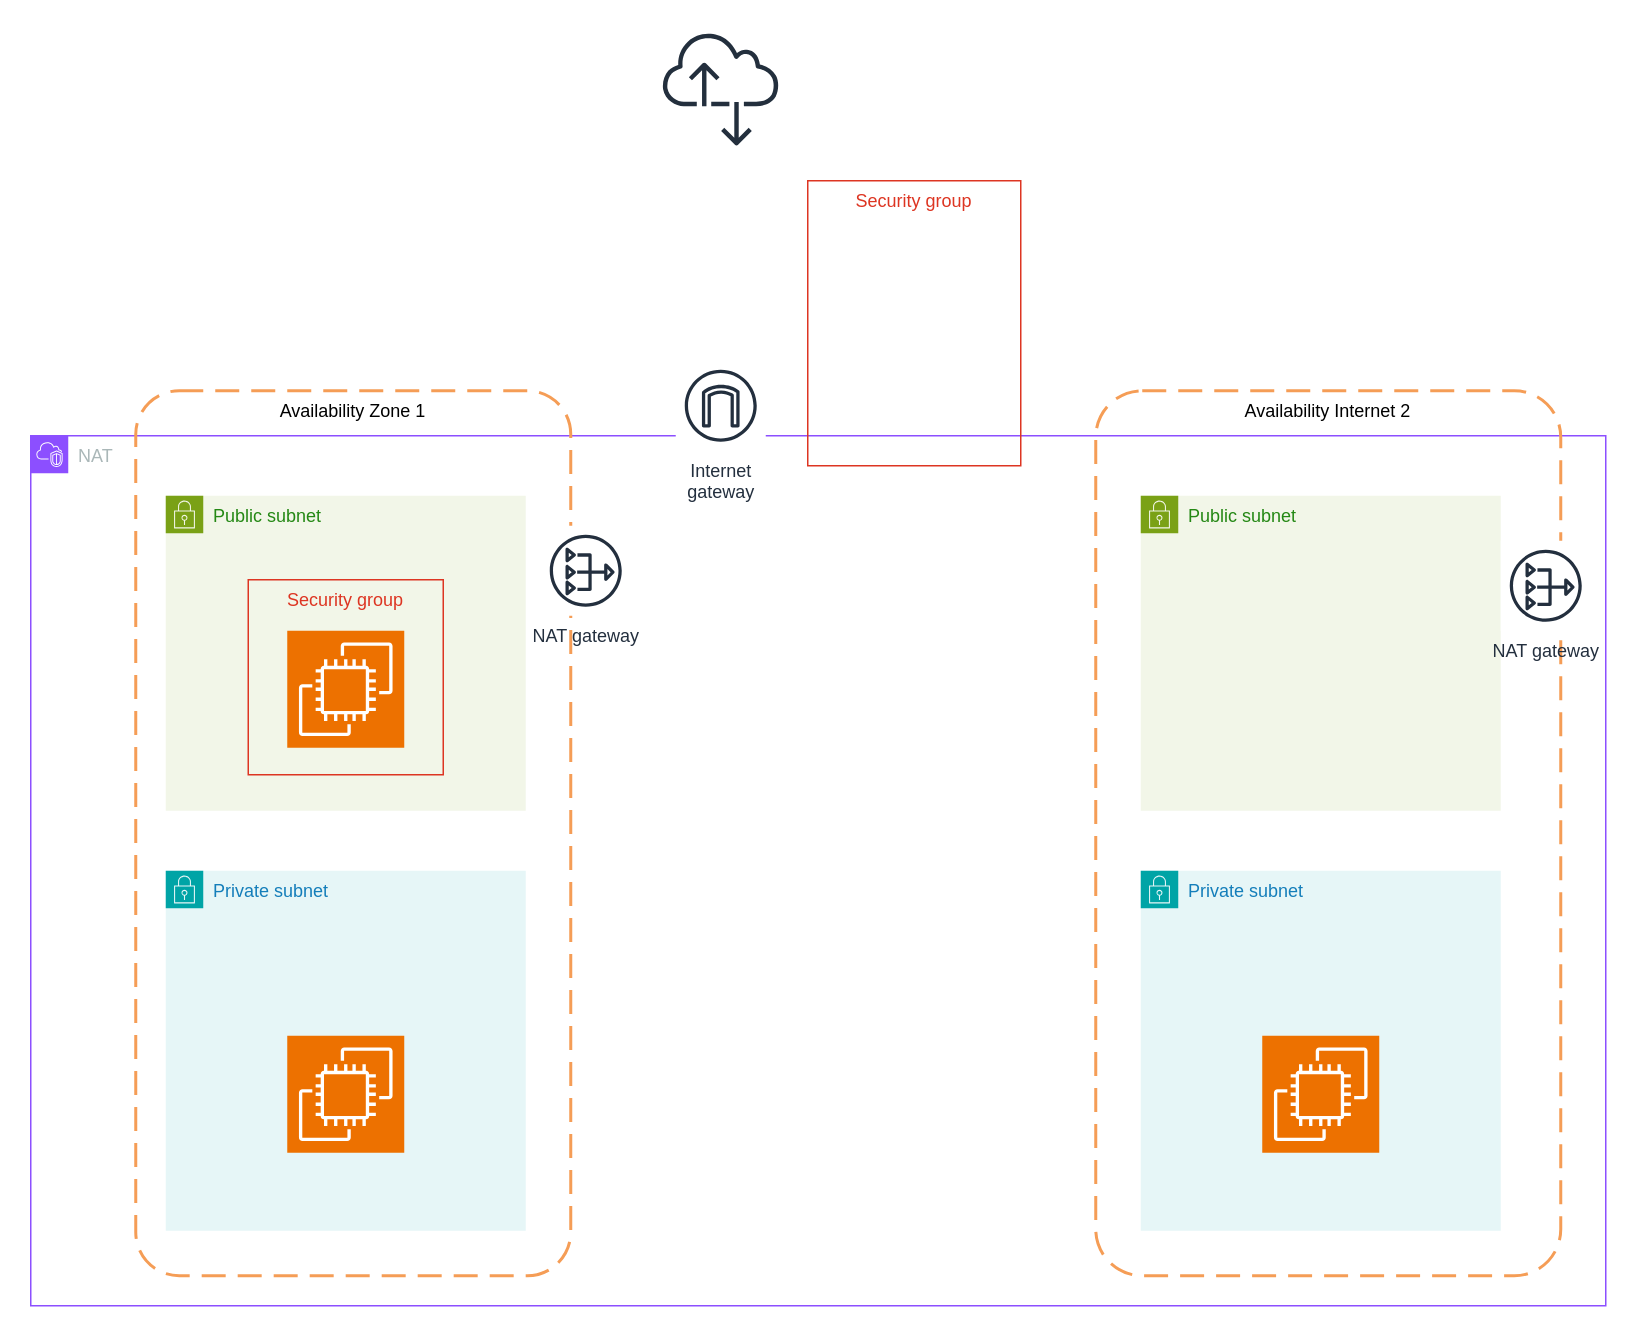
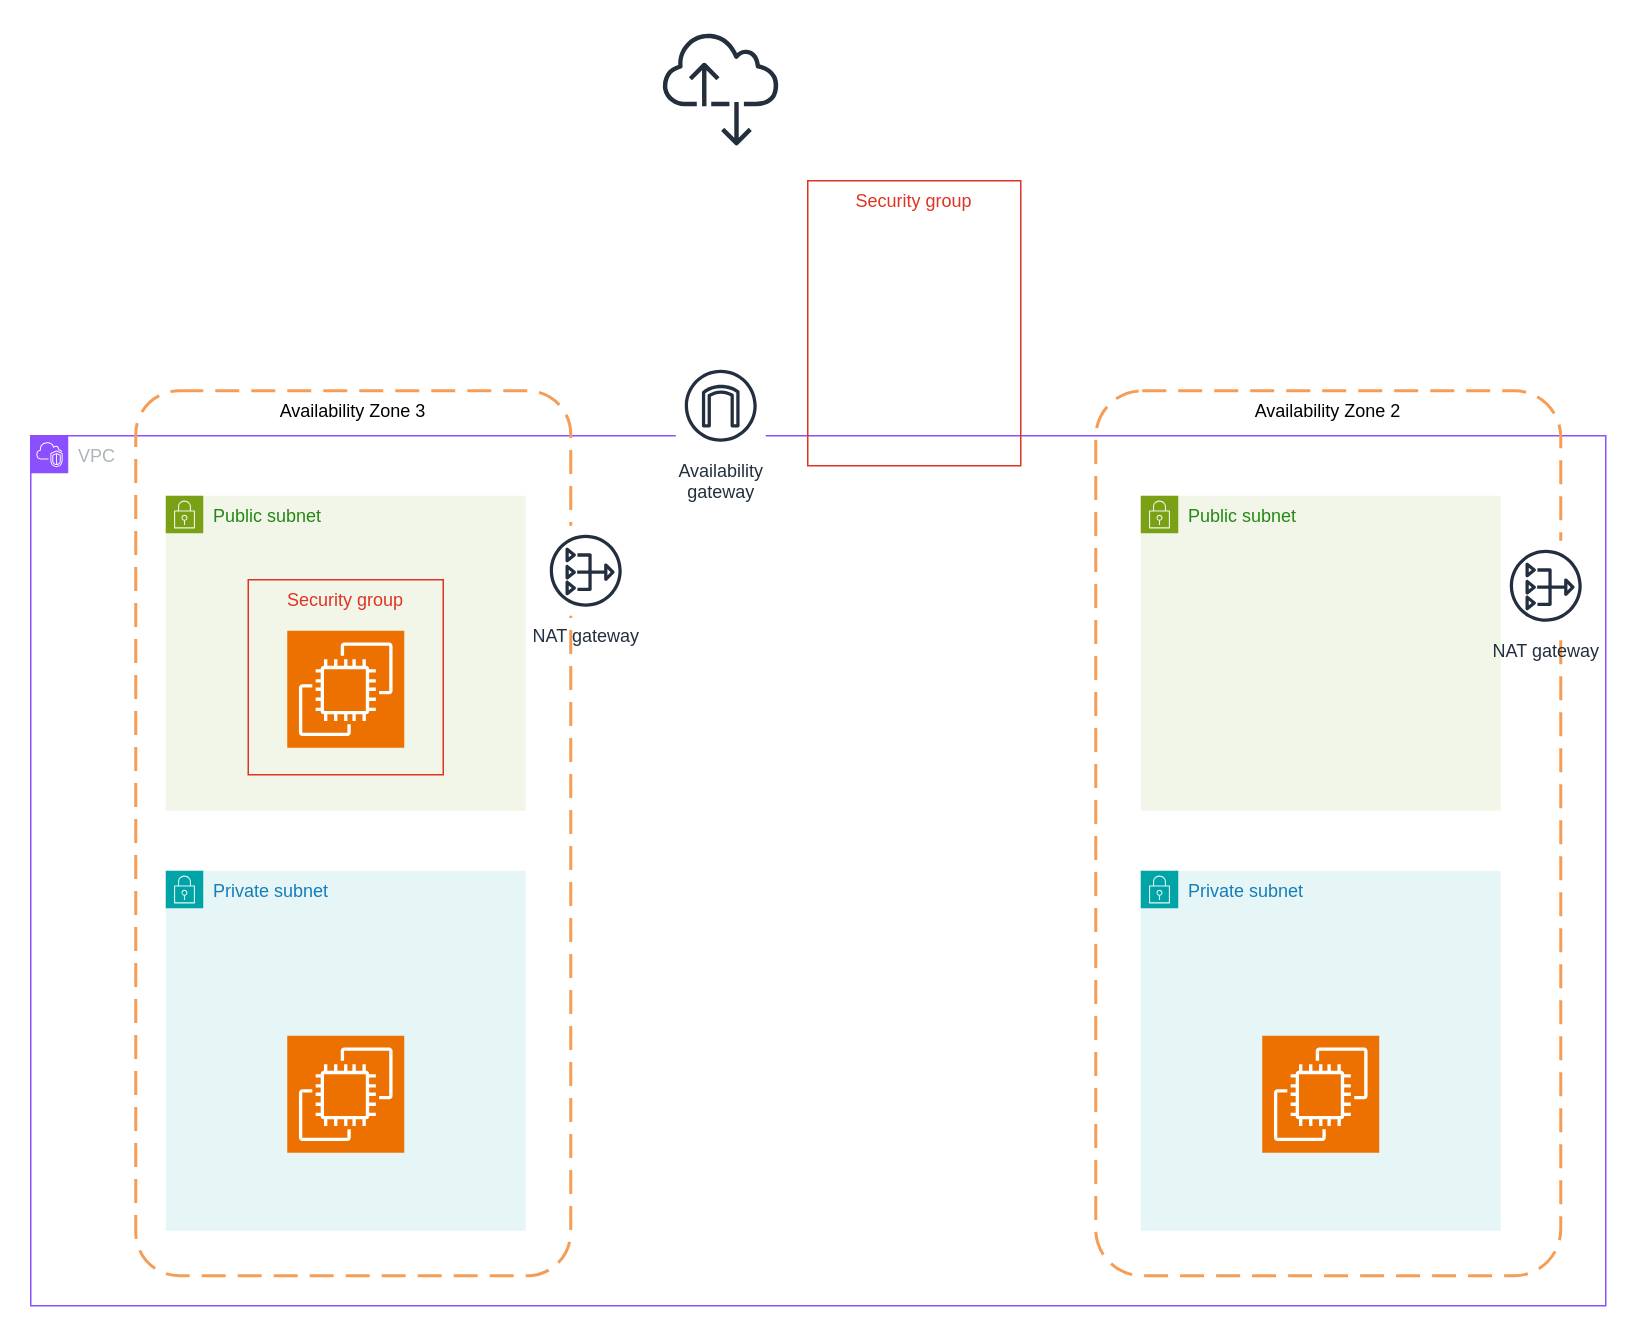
  <mxCell id="0" />
  <mxCell id="1" parent="0" />
  <mxCell id="2" value="" style="sketch=0;outlineConnect=0;fontColor=#232F3E;gradientColor=none;fillColor=#232F3D;strokeColor=none;dashed=0;verticalLabelPosition=bottom;verticalAlign=top;align=center;html=1;fontSize=12;fontStyle=0;aspect=fixed;pointerEvents=1;shape=mxgraph.aws4.internet_alt2;" parent="1" vertex="1"><mxGeometry x="441" y="20" width="78" height="78" as="geometry" /></mxCell>
- <mxCell id="3" value="NAT" style="points=[[0,0],[0.25,0],[0.5,0],[0.75,0],[1,0],[1,0.25],[1,0.5],[1,0.75],[1,1],[0.75,1],[0.5,1],[0.25,1],[0,1],[0,0.75],[0,0.5],[0,0.25]];outlineConnect=0;gradientColor=none;html=1;whiteSpace=wrap;fontSize=12;fontStyle=0;container=1;pointerEvents=0;collapsible=0;recursiveResize=0;shape=mxgraph.aws4.group;grIcon=mxgraph.aws4.group_vpc2;strokeColor=#8C4FFF;fillColor=none;verticalAlign=top;align=left;spacingLeft=30;fontColor=#AAB7B8;dashed=0;" vertex="1" parent="1"><mxGeometry x="20" y="290" width="1050" height="580" as="geometry" /></mxCell>
- <mxCell id="4" value="Availability Internet 2" style="rounded=1;arcSize=10;dashed=1;strokeColor=#F59D56;fillColor=none;gradientColor=none;dashPattern=8 4;strokeWidth=2;verticalAlign=top;align=center;" vertex="1" parent="3"><mxGeometry x="710" y="-30" width="310" height="590" as="geometry" /></mxCell>
- <mxCell id="5" value="Availability Zone 1" style="rounded=1;arcSize=10;dashed=1;strokeColor=#F59D56;fillColor=none;gradientColor=none;dashPattern=8 4;strokeWidth=2;verticalAlign=top;" vertex="1" parent="3"><mxGeometry x="70" y="-30" width="290" height="590" as="geometry" /></mxCell>
+ <mxCell id="3" value="VPC" style="points=[[0,0],[0.25,0],[0.5,0],[0.75,0],[1,0],[1,0.25],[1,0.5],[1,0.75],[1,1],[0.75,1],[0.5,1],[0.25,1],[0,1],[0,0.75],[0,0.5],[0,0.25]];outlineConnect=0;gradientColor=none;html=1;whiteSpace=wrap;fontSize=12;fontStyle=0;container=1;pointerEvents=0;collapsible=0;recursiveResize=0;shape=mxgraph.aws4.group;grIcon=mxgraph.aws4.group_vpc2;strokeColor=#8C4FFF;fillColor=none;verticalAlign=top;align=left;spacingLeft=30;fontColor=#AAB7B8;dashed=0;" vertex="1" parent="1"><mxGeometry x="20" y="290" width="1050" height="580" as="geometry" /></mxCell>
+ <mxCell id="4" value="Availability Zone 2" style="rounded=1;arcSize=10;dashed=1;strokeColor=#F59D56;fillColor=none;gradientColor=none;dashPattern=8 4;strokeWidth=2;verticalAlign=top;align=center;" vertex="1" parent="3"><mxGeometry x="710" y="-30" width="310" height="590" as="geometry" /></mxCell>
+ <mxCell id="5" value="Availability Zone 3" style="rounded=1;arcSize=10;dashed=1;strokeColor=#F59D56;fillColor=none;gradientColor=none;dashPattern=8 4;strokeWidth=2;verticalAlign=top;" vertex="1" parent="3"><mxGeometry x="70" y="-30" width="290" height="590" as="geometry" /></mxCell>
  <mxCell id="6" value="Public subnet" style="points=[[0,0],[0.25,0],[0.5,0],[0.75,0],[1,0],[1,0.25],[1,0.5],[1,0.75],[1,1],[0.75,1],[0.5,1],[0.25,1],[0,1],[0,0.75],[0,0.5],[0,0.25]];outlineConnect=0;gradientColor=none;html=1;whiteSpace=wrap;fontSize=12;fontStyle=0;container=1;pointerEvents=0;collapsible=0;recursiveResize=0;shape=mxgraph.aws4.group;grIcon=mxgraph.aws4.group_security_group;grStroke=0;strokeColor=#7AA116;fillColor=#F2F6E8;verticalAlign=top;align=left;spacingLeft=30;fontColor=#248814;dashed=0;" vertex="1" parent="3"><mxGeometry x="90" y="40" width="240" height="210" as="geometry" /></mxCell>
  <mxCell id="7" value="Public subnet" style="points=[[0,0],[0.25,0],[0.5,0],[0.75,0],[1,0],[1,0.25],[1,0.5],[1,0.75],[1,1],[0.75,1],[0.5,1],[0.25,1],[0,1],[0,0.75],[0,0.5],[0,0.25]];outlineConnect=0;gradientColor=none;html=1;whiteSpace=wrap;fontSize=12;fontStyle=0;container=1;pointerEvents=0;collapsible=0;recursiveResize=0;shape=mxgraph.aws4.group;grIcon=mxgraph.aws4.group_security_group;grStroke=0;strokeColor=#7AA116;fillColor=#F2F6E8;verticalAlign=top;align=left;spacingLeft=30;fontColor=#248814;dashed=0;" vertex="1" parent="3"><mxGeometry x="740" y="40" width="240" height="210" as="geometry" /></mxCell>
  <mxCell id="8" value="Private subnet" style="points=[[0,0],[0.25,0],[0.5,0],[0.75,0],[1,0],[1,0.25],[1,0.5],[1,0.75],[1,1],[0.75,1],[0.5,1],[0.25,1],[0,1],[0,0.75],[0,0.5],[0,0.25]];outlineConnect=0;gradientColor=none;html=1;whiteSpace=wrap;fontSize=12;fontStyle=0;container=1;pointerEvents=0;collapsible=0;recursiveResize=0;shape=mxgraph.aws4.group;grIcon=mxgraph.aws4.group_security_group;grStroke=0;strokeColor=#00A4A6;fillColor=#E6F6F7;verticalAlign=top;align=left;spacingLeft=30;fontColor=#147EBA;dashed=0;" vertex="1" parent="3"><mxGeometry x="90" y="290" width="240" height="240" as="geometry" /></mxCell>
  <mxCell id="9" value="Private subnet" style="points=[[0,0],[0.25,0],[0.5,0],[0.75,0],[1,0],[1,0.25],[1,0.5],[1,0.75],[1,1],[0.75,1],[0.5,1],[0.25,1],[0,1],[0,0.75],[0,0.5],[0,0.25]];outlineConnect=0;gradientColor=none;html=1;whiteSpace=wrap;fontSize=12;fontStyle=0;container=1;pointerEvents=0;collapsible=0;recursiveResize=0;shape=mxgraph.aws4.group;grIcon=mxgraph.aws4.group_security_group;grStroke=0;strokeColor=#00A4A6;fillColor=#E6F6F7;verticalAlign=top;align=left;spacingLeft=30;fontColor=#147EBA;dashed=0;" vertex="1" parent="3"><mxGeometry x="740" y="290" width="240" height="240" as="geometry" /></mxCell>
  <mxCell id="10" value="" style="sketch=0;points=[[0,0,0],[0.25,0,0],[0.5,0,0],[0.75,0,0],[1,0,0],[0,1,0],[0.25,1,0],[0.5,1,0],[0.75,1,0],[1,1,0],[0,0.25,0],[0,0.5,0],[0,0.75,0],[1,0.25,0],[1,0.5,0],[1,0.75,0]];outlineConnect=0;fontColor=#232F3E;fillColor=#ED7100;strokeColor=#ffffff;dashed=0;verticalLabelPosition=bottom;verticalAlign=top;align=center;html=1;fontSize=12;fontStyle=0;aspect=fixed;shape=mxgraph.aws4.resourceIcon;resIcon=mxgraph.aws4.ec2;" vertex="1" parent="9"><mxGeometry x="81" y="110" width="78" height="78" as="geometry" /></mxCell>
  <mxCell id="11" value="Security group" style="fillColor=none;strokeColor=#DD3522;verticalAlign=top;fontStyle=0;fontColor=#DD3522;whiteSpace=wrap;html=1;" vertex="1" parent="3"><mxGeometry x="145" y="96" width="130" height="130" as="geometry" /></mxCell>
  <mxCell id="12" value="" style="sketch=0;points=[[0,0,0],[0.25,0,0],[0.5,0,0],[0.75,0,0],[1,0,0],[0,1,0],[0.25,1,0],[0.5,1,0],[0.75,1,0],[1,1,0],[0,0.25,0],[0,0.5,0],[0,0.75,0],[1,0.25,0],[1,0.5,0],[1,0.75,0]];outlineConnect=0;fontColor=#232F3E;fillColor=#ED7100;strokeColor=#ffffff;dashed=0;verticalLabelPosition=bottom;verticalAlign=top;align=center;html=1;fontSize=12;fontStyle=0;aspect=fixed;shape=mxgraph.aws4.resourceIcon;resIcon=mxgraph.aws4.ec2;" vertex="1" parent="3"><mxGeometry x="171" y="130" width="78" height="78" as="geometry" /></mxCell>
  <mxCell id="13" value="" style="sketch=0;points=[[0,0,0],[0.25,0,0],[0.5,0,0],[0.75,0,0],[1,0,0],[0,1,0],[0.25,1,0],[0.5,1,0],[0.75,1,0],[1,1,0],[0,0.25,0],[0,0.5,0],[0,0.75,0],[1,0.25,0],[1,0.5,0],[1,0.75,0]];outlineConnect=0;fontColor=#232F3E;fillColor=#ED7100;strokeColor=#ffffff;dashed=0;verticalLabelPosition=bottom;verticalAlign=top;align=center;html=1;fontSize=12;fontStyle=0;aspect=fixed;shape=mxgraph.aws4.resourceIcon;resIcon=mxgraph.aws4.ec2;" vertex="1" parent="3"><mxGeometry x="171" y="400" width="78" height="78" as="geometry" /></mxCell>
  <mxCell id="14" value="NAT gateway" style="sketch=0;outlineConnect=0;fontColor=#232F3E;gradientColor=none;strokeColor=#232F3E;fillColor=#ffffff;dashed=0;verticalLabelPosition=bottom;verticalAlign=top;align=center;html=1;fontSize=12;fontStyle=0;aspect=fixed;shape=mxgraph.aws4.resourceIcon;resIcon=mxgraph.aws4.nat_gateway;" vertex="1" parent="3"><mxGeometry x="340" y="60" width="60" height="60" as="geometry" /></mxCell>
  <mxCell id="15" value="NAT gateway" style="sketch=0;outlineConnect=0;fontColor=#232F3E;gradientColor=none;strokeColor=#232F3E;fillColor=#ffffff;dashed=0;verticalLabelPosition=bottom;verticalAlign=top;align=center;html=1;fontSize=12;fontStyle=0;aspect=fixed;shape=mxgraph.aws4.resourceIcon;resIcon=mxgraph.aws4.nat_gateway;" vertex="1" parent="3"><mxGeometry x="980" y="70" width="60" height="60" as="geometry" /></mxCell>
  <mxCell id="16" value="Security group" style="fillColor=none;strokeColor=#DD3522;verticalAlign=top;fontStyle=0;fontColor=#DD3522;whiteSpace=wrap;html=1;" vertex="1" parent="1"><mxGeometry x="538" y="120" width="142" height="190" as="geometry" /></mxCell>
- <mxCell id="17" value="Internet&#10;gateway" style="sketch=0;outlineConnect=0;fontColor=#232F3E;gradientColor=none;strokeColor=#232F3E;fillColor=#ffffff;dashed=0;verticalLabelPosition=bottom;verticalAlign=top;align=center;html=1;fontSize=12;fontStyle=0;aspect=fixed;shape=mxgraph.aws4.resourceIcon;resIcon=mxgraph.aws4.internet_gateway;" vertex="1" parent="1"><mxGeometry x="450" y="240" width="60" height="60" as="geometry" /></mxCell>
+ <mxCell id="17" value="Availability&#10;gateway" style="sketch=0;outlineConnect=0;fontColor=#232F3E;gradientColor=none;strokeColor=#232F3E;fillColor=#ffffff;dashed=0;verticalLabelPosition=bottom;verticalAlign=top;align=center;html=1;fontSize=12;fontStyle=0;aspect=fixed;shape=mxgraph.aws4.resourceIcon;resIcon=mxgraph.aws4.internet_gateway;" vertex="1" parent="1"><mxGeometry x="450" y="240" width="60" height="60" as="geometry" /></mxCell>
